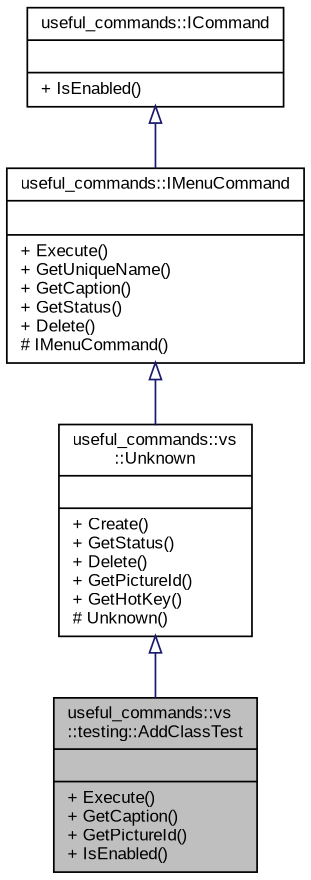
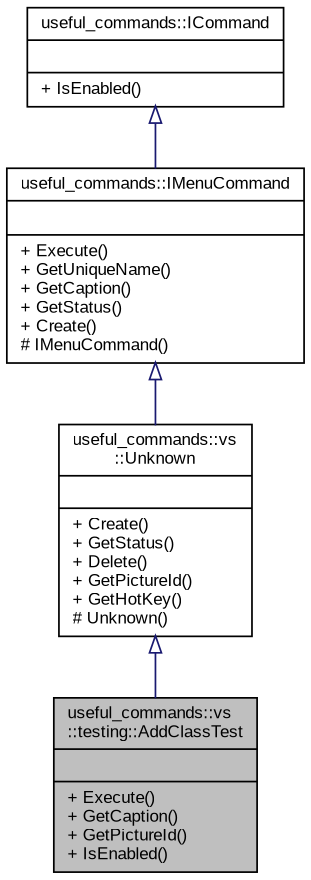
  digraph {
    fontname="Liberation Sans"
    node [color=black fillcolor=white fontname="Liberation Sans" fontsize=10 shape=record style=filled]
    edge [arrowtail=onormal color=midnightblue dir=back fontname="Liberation Sans" fontsize=10 labelfontname=Verdana labelfontsize=10 style=solid]
    n1 [fillcolor=grey75 fontcolor=black height=0.2 label="{useful_commands::vs\l::testing::AddClassTest\n||+ Execute()\l+ GetCaption()\l+ GetPictureId()\l+ IsEnabled()\l}" width=0.4]
    n2 [height=0.2 label="{useful_commands::vs\l::Unknown\n||+ Create()\l+ GetStatus()\l+ Delete()\l+ GetPictureId()\l+ GetHotKey()\l# Unknown()\l}" width=0.4]
-   n3 [height=0.2 label="{useful_commands::IMenuCommand\n||+ Execute()\l+ GetUniqueName()\l+ GetCaption()\l+ GetStatus()\l+ Delete()\l# IMenuCommand()\l}" width=0.4]
+   n3 [height=0.2 label="{useful_commands::IMenuCommand\n||+ Execute()\l+ GetUniqueName()\l+ GetCaption()\l+ GetStatus()\l+ Create()\l# IMenuCommand()\l}" width=0.4]
    n4 [height=0.2 label="{useful_commands::ICommand\n||+ IsEnabled()\l}" width=0.4]
    n2 -> n1
    n3 -> n2
    n4 -> n3
  }
